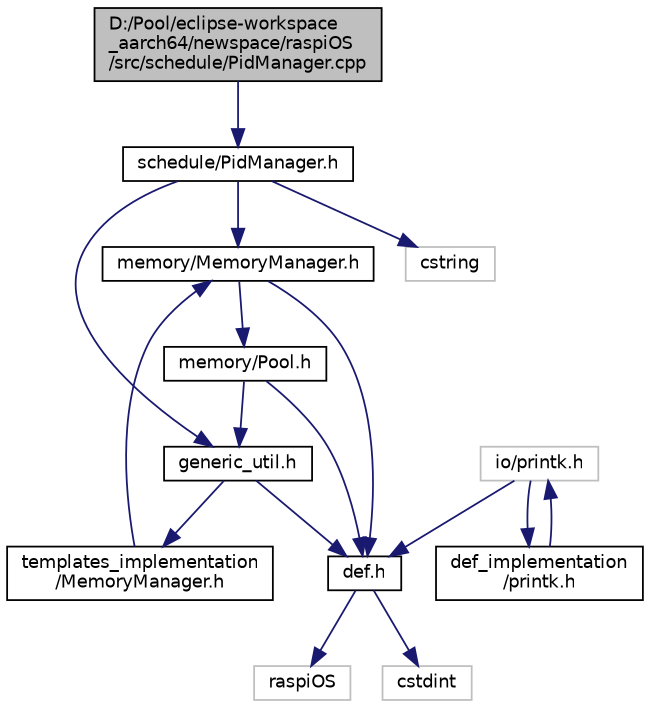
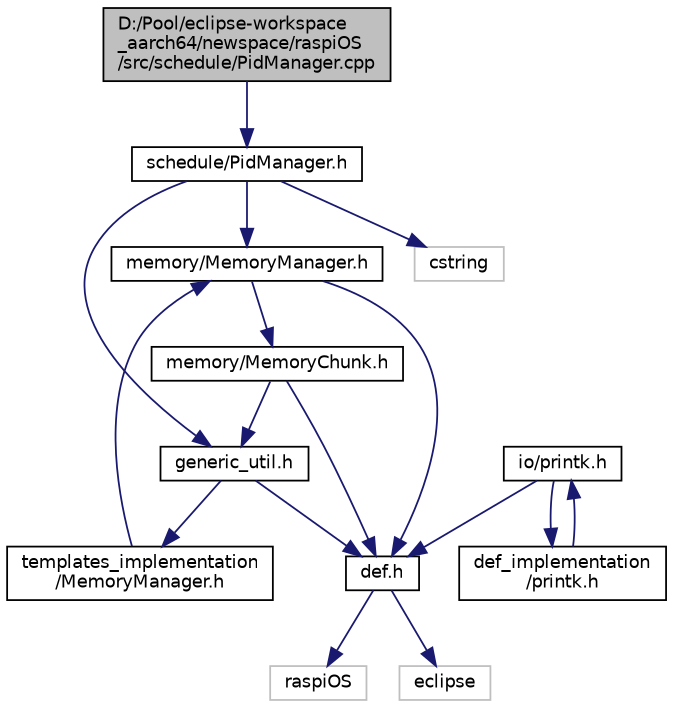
  digraph {
    node [color=black fillcolor=white fontname=Helvetica fontsize=10 shape=record style=filled]
    edge [color=midnightblue fontname=Helvetica fontsize=10 labelfontname=Helvetica labelfontsize=10 style=solid]
    n1 [fillcolor=grey75 fontcolor=black height=0.2 label="D:/Pool/eclipse-workspace\l_aarch64/newspace/raspiOS\l/src/schedule/PidManager.cpp" width=0.4]
    n2 [height=0.2 label="schedule/PidManager.h" width=0.4]
    n3 [height=0.2 label="memory/MemoryManager.h" width=0.4]
    n4 [height=0.2 label="generic_util.h" width=0.4]
    n5 [color=grey75 height=0.2 label=cstring width=0.4]
-   n6 [color=grey75 height=0.2 label="io/printk.h" width=0.4]
+   n6 [height=0.2 label="io/printk.h" width=0.4]
    n7 [height=0.2 label="def.h" width=0.4]
    n8 [height=0.2 label="def_implementation\l/printk.h" width=0.4]
    n9 [color=grey75 height=0.2 label=raspiOS width=0.4]
-   n10 [color=grey75 height=0.2 label=cstdint width=0.4]
-   n11 [height=0.2 label="memory/Pool.h" width=0.4]
+   n10 [color=grey75 height=0.2 label=eclipse width=0.4]
+   n11 [height=0.2 label="memory/MemoryChunk.h" width=0.4]
    n12 [height=0.2 label="templates_implementation\l/MemoryManager.h" width=0.4]
    n1 -> n2
    n2 -> n3
    n2 -> n4
    n2 -> n5
    n3 -> n7
    n3 -> n11
    n4 -> n7
    n4 -> n12
    n6 -> n7
    n6 -> n8
    n7 -> n9
    n7 -> n10
    n8 -> n6
    n11 -> n4
    n11 -> n7
    n12 -> n3
  }
